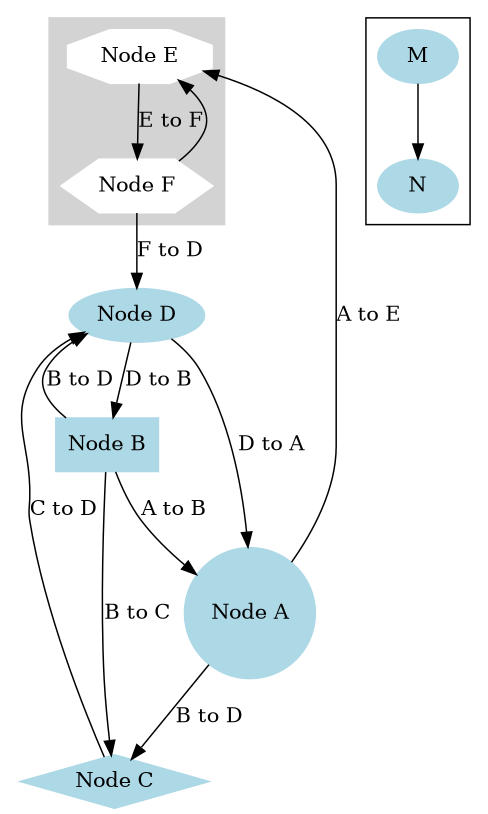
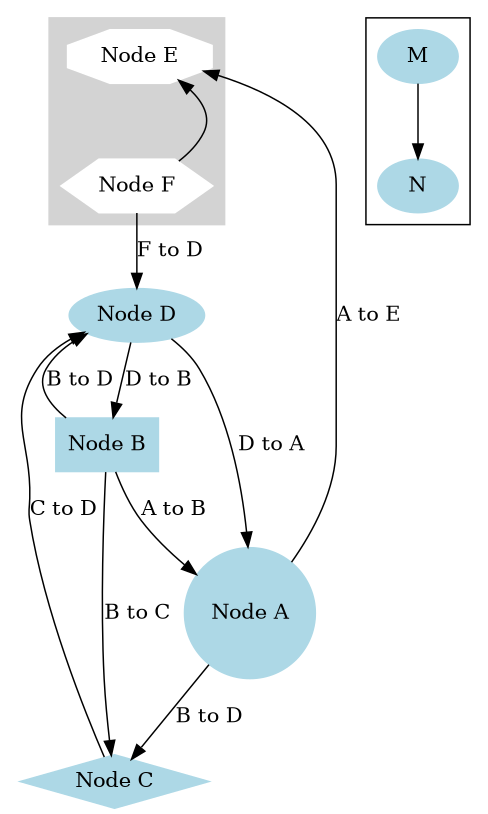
  digraph {
    node [color=lightblue style=filled]
    n1 [color=white label="Node E" shape=octagon]
    n2 [color=white label="Node F" shape=hexagon]
    M
    N
    n5 [label="Node D" shape=ellipse]
    n6 [label="Node A" shape=circle]
    n7 [label="Node C" shape=diamond]
    n8 [label="Node B" shape=box]
    subgraph cluster_1 {
      color=lightgrey
      style=filled
      n1
      n2
    }
    subgraph cluster_2 {
      M
      N
    }
-   n1 -> n2 [label="E to F" weight=8]
    n2 -> n1
    n2 -> n5 [label="F to D" weight=10]
    M -> N
    n5 -> n6 [label="D to A" weight=4]
    n5 -> n8 [label="D to B" weight=7]
    n6 -> n1 [label="A to E" weight=9]
    n6 -> n7 [label="B to D" weight=5]
    n7 -> n5 [label="C to D" weight=3]
    n8 -> n5 [label="B to D" weight=6]
    n8 -> n6 [label="A to B" weight=1]
    n8 -> n7 [label="B to C" weight=2]
  }
